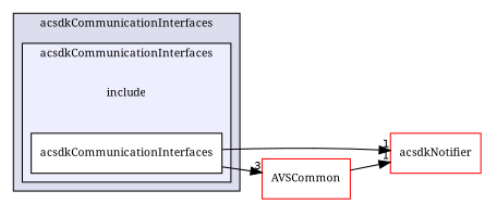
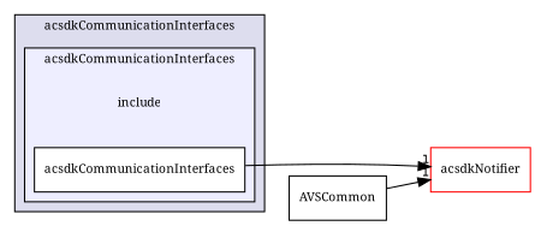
  digraph {
    compound=true
    rankdir=LR
    fontname="Noto Serif"
    node [fontname="Noto Serif" fontsize=10 shape=box color=red fillcolor=white style=filled]
    edge [headlabel=1 labeldistance=1.5 labelfontname=Helvetica labelfontsize=10 fontname="Noto Serif"]
    n1 [label=include shape=plaintext color="" fillcolor="" style=""]
    n2 [color=black label=acsdkCommunicationInterfaces]
    n3 [label=acsdkNotifier]
-   n4 [label=AVSCommon]
+   n4 [color=black label=AVSCommon]
    subgraph cluster_1 {
      bgcolor="#ddddee"
      fontsize=10
      label=acsdkCommunicationInterfaces
      pencolor=black
      subgraph cluster_2 {
        bgcolor="#eeeeff"
        fontsize=10
        pencolor=black
        n1
        n2
      }
    }
    n2 -> n3
-   n2 -> n4 [headlabel=3]
    n4 -> n3
  }
